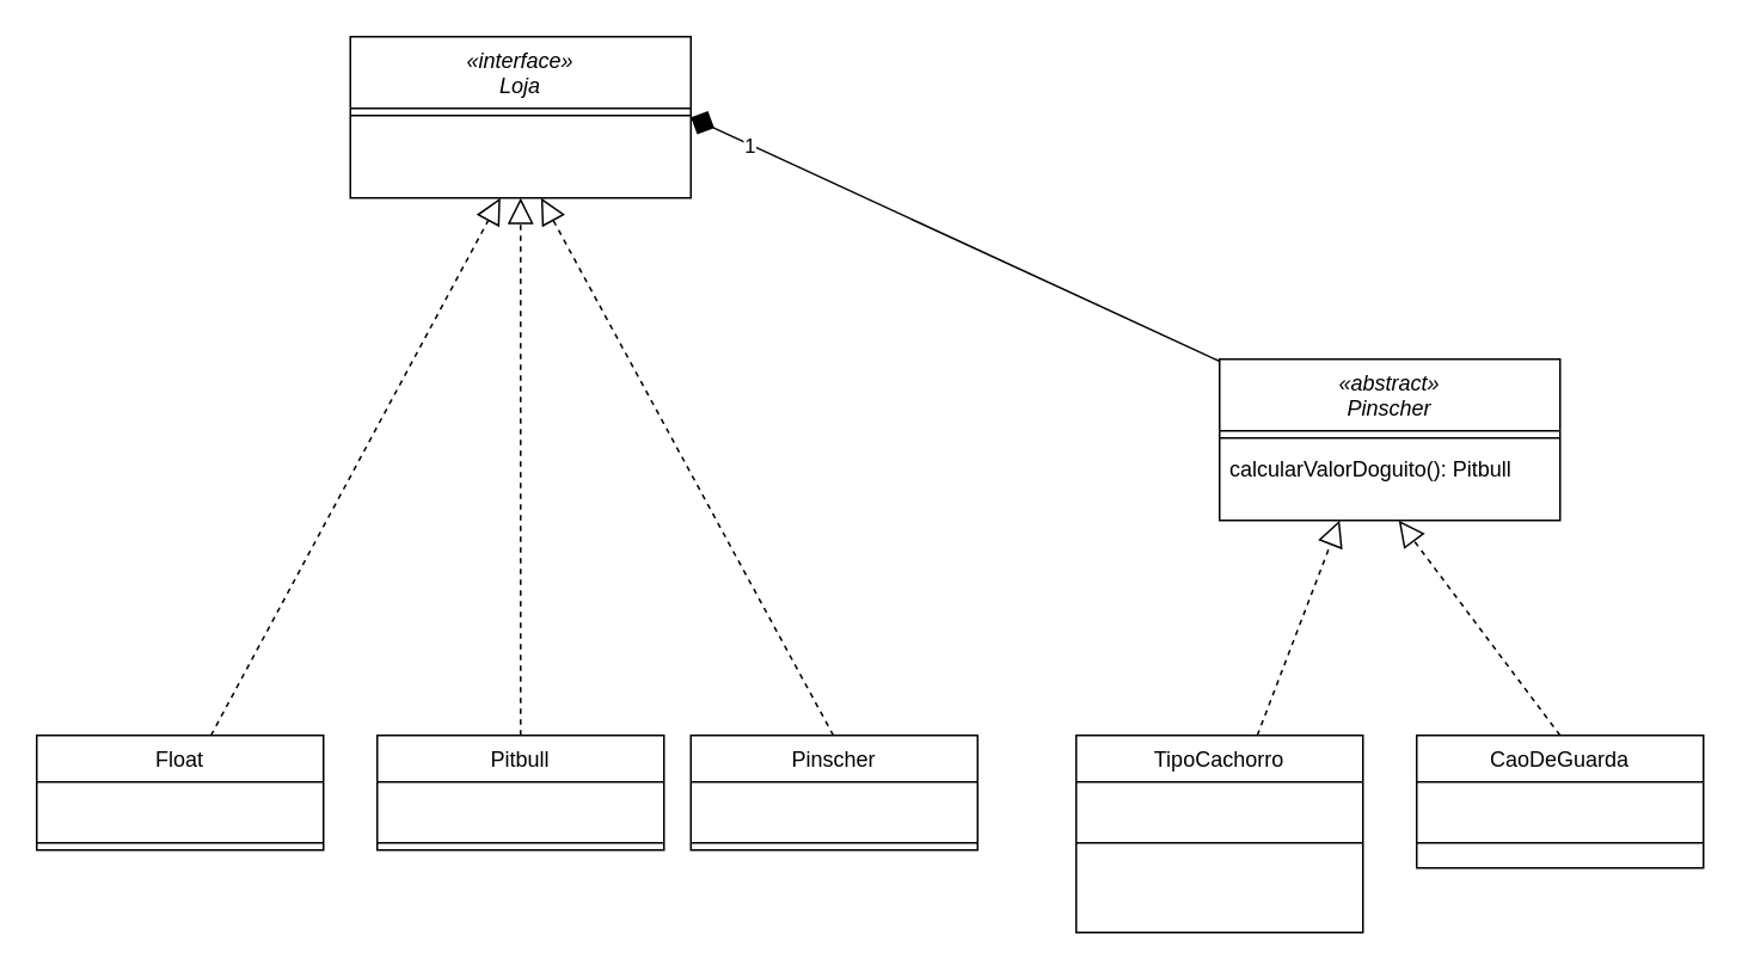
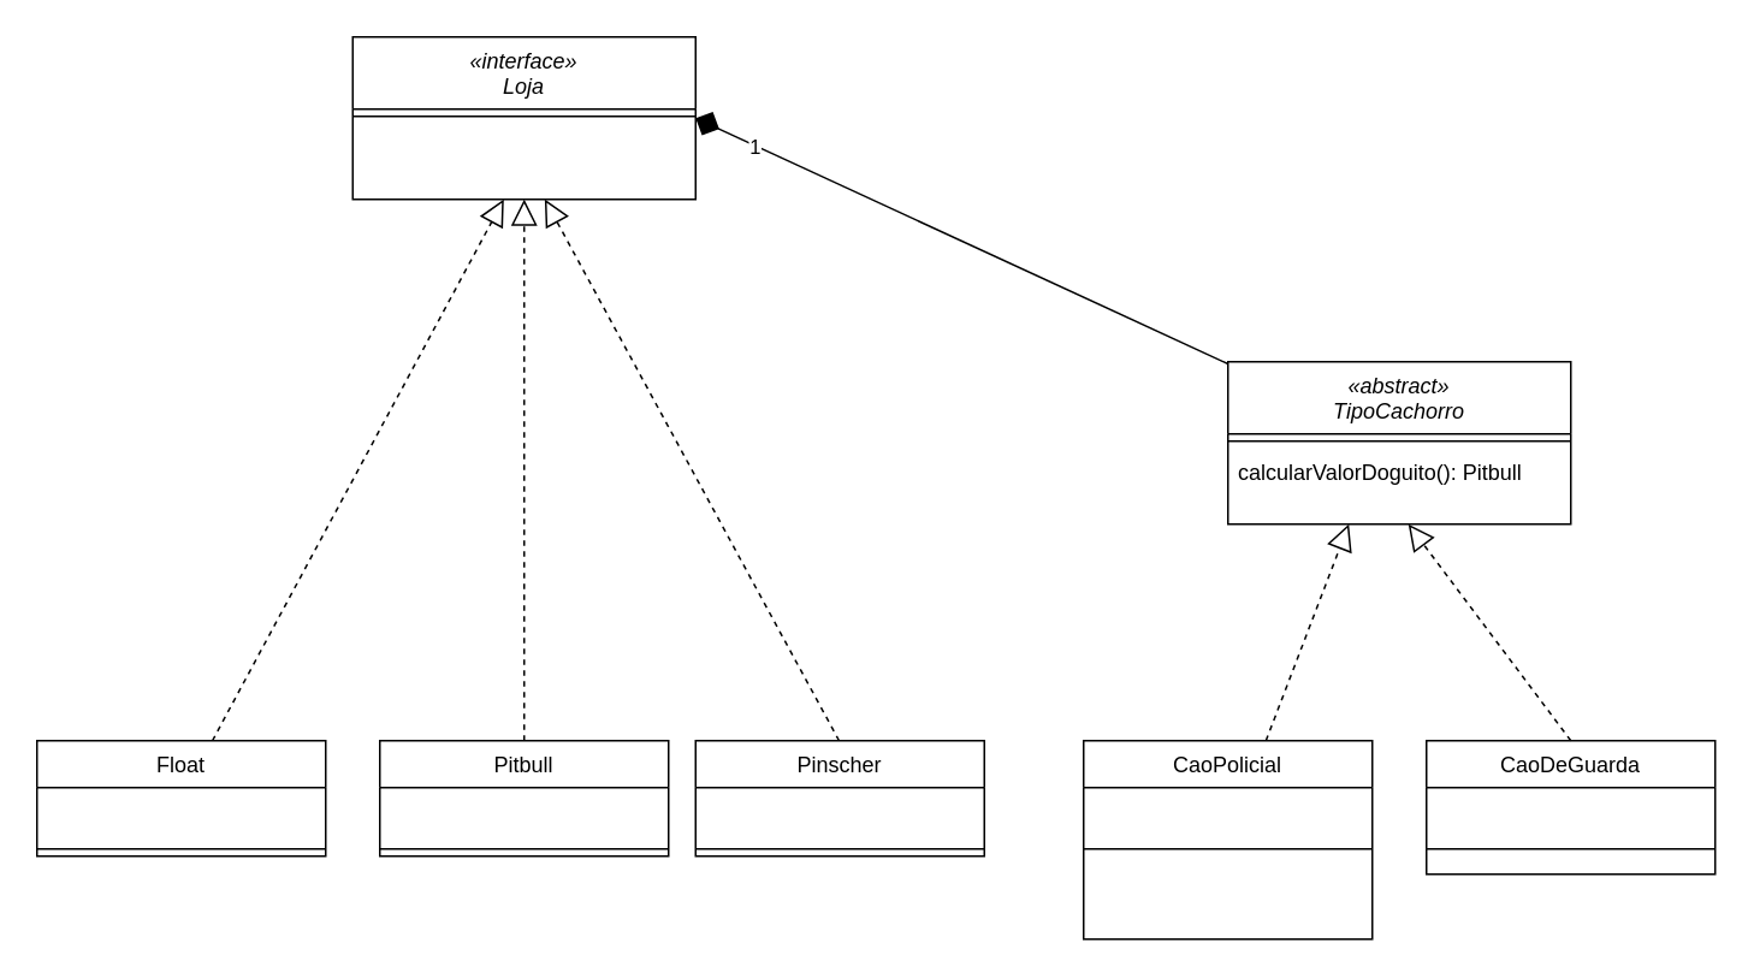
  <mxCell id="0" />
  <mxCell id="1" parent="0" />
  <mxCell id="2" value="«interface»&#10;Loja" style="swimlane;fontStyle=2;align=center;verticalAlign=top;childLayout=stackLayout;horizontal=1;startSize=40;horizontalStack=0;resizeParent=1;resizeLast=0;collapsible=1;marginBottom=0;rounded=0;shadow=0;strokeWidth=1;" parent="1" vertex="1"><mxGeometry x="195" y="20" width="190" height="90" as="geometry"><mxRectangle x="220" y="120" width="160" height="26" as="alternateBounds" /></mxGeometry></mxCell>
  <mxCell id="3" value="" style="line;html=1;strokeWidth=1;align=left;verticalAlign=middle;spacingTop=-1;spacingLeft=3;spacingRight=3;rotatable=0;labelPosition=right;points=[];portConstraint=eastwest;" parent="2" vertex="1"><mxGeometry y="40" width="190" height="8" as="geometry" /></mxCell>
  <mxCell id="4" value="CaoDeGuarda" style="swimlane;fontStyle=0;align=center;verticalAlign=top;childLayout=stackLayout;horizontal=1;startSize=26;horizontalStack=0;resizeParent=1;resizeLast=0;collapsible=1;marginBottom=0;rounded=0;shadow=0;strokeWidth=1;" parent="1" vertex="1"><mxGeometry x="790" y="410" width="160" height="74" as="geometry"><mxRectangle x="340" y="380" width="170" height="26" as="alternateBounds" /></mxGeometry></mxCell>
  <mxCell id="5" value="&lt;div style=&quot;&quot;&gt;&lt;br&gt;&lt;/div&gt;" style="text;html=1;align=left;verticalAlign=middle;resizable=0;points=[];autosize=1;strokeColor=none;fillColor=none;" parent="4" vertex="1"><mxGeometry y="26" width="160" height="30" as="geometry" /></mxCell>
  <mxCell id="6" value="" style="line;html=1;strokeWidth=1;align=left;verticalAlign=middle;spacingTop=-1;spacingLeft=3;spacingRight=3;rotatable=0;labelPosition=right;points=[];portConstraint=eastwest;" parent="4" vertex="1"><mxGeometry y="56" width="160" height="8" as="geometry" /></mxCell>
  <mxCell id="7" value="Pitbull" style="swimlane;fontStyle=0;align=center;verticalAlign=top;childLayout=stackLayout;horizontal=1;startSize=26;horizontalStack=0;resizeParent=1;resizeLast=0;collapsible=1;marginBottom=0;rounded=0;shadow=0;strokeWidth=1;" parent="1" vertex="1"><mxGeometry x="210" y="410" width="160" height="64" as="geometry"><mxRectangle x="340" y="380" width="170" height="26" as="alternateBounds" /></mxGeometry></mxCell>
  <mxCell id="8" value="&lt;div style=&quot;&quot;&gt;&lt;br&gt;&lt;/div&gt;" style="text;html=1;align=left;verticalAlign=middle;resizable=0;points=[];autosize=1;strokeColor=none;fillColor=none;" parent="7" vertex="1"><mxGeometry y="26" width="160" height="30" as="geometry" /></mxCell>
  <mxCell id="9" value="" style="line;html=1;strokeWidth=1;align=left;verticalAlign=middle;spacingTop=-1;spacingLeft=3;spacingRight=3;rotatable=0;labelPosition=right;points=[];portConstraint=eastwest;" parent="7" vertex="1"><mxGeometry y="56" width="160" height="8" as="geometry" /></mxCell>
  <mxCell id="10" value="" style="endArrow=block;dashed=1;endFill=0;endSize=12;html=1;rounded=0;" parent="1" source="7" edge="1"><mxGeometry width="160" relative="1" as="geometry"><mxPoint x="290" y="400" as="sourcePoint" /><mxPoint x="290" y="110" as="targetPoint" /></mxGeometry></mxCell>
  <mxCell id="11" value="Pinscher" style="swimlane;fontStyle=0;align=center;verticalAlign=top;childLayout=stackLayout;horizontal=1;startSize=26;horizontalStack=0;resizeParent=1;resizeLast=0;collapsible=1;marginBottom=0;rounded=0;shadow=0;strokeWidth=1;" parent="1" vertex="1"><mxGeometry x="385" y="410" width="160" height="64" as="geometry"><mxRectangle x="340" y="380" width="170" height="26" as="alternateBounds" /></mxGeometry></mxCell>
  <mxCell id="12" value="&lt;div style=&quot;&quot;&gt;&lt;br&gt;&lt;/div&gt;" style="text;html=1;align=left;verticalAlign=middle;resizable=0;points=[];autosize=1;strokeColor=none;fillColor=none;" parent="11" vertex="1"><mxGeometry y="26" width="160" height="30" as="geometry" /></mxCell>
  <mxCell id="13" value="" style="line;html=1;strokeWidth=1;align=left;verticalAlign=middle;spacingTop=-1;spacingLeft=3;spacingRight=3;rotatable=0;labelPosition=right;points=[];portConstraint=eastwest;" parent="11" vertex="1"><mxGeometry y="56" width="160" height="8" as="geometry" /></mxCell>
  <mxCell id="14" value="" style="endArrow=block;dashed=1;endFill=0;endSize=12;html=1;rounded=0;" parent="1" edge="1"><mxGeometry width="160" relative="1" as="geometry"><mxPoint x="464.5" y="410" as="sourcePoint" /><mxPoint x="301.416" y="110" as="targetPoint" /></mxGeometry></mxCell>
  <mxCell id="15" value="Float&#10;" style="swimlane;fontStyle=0;align=center;verticalAlign=top;childLayout=stackLayout;horizontal=1;startSize=26;horizontalStack=0;resizeParent=1;resizeLast=0;collapsible=1;marginBottom=0;rounded=0;shadow=0;strokeWidth=1;" parent="1" vertex="1"><mxGeometry x="20" y="410" width="160" height="64" as="geometry"><mxRectangle x="340" y="380" width="170" height="26" as="alternateBounds" /></mxGeometry></mxCell>
  <mxCell id="16" value="&lt;div style=&quot;&quot;&gt;&lt;br&gt;&lt;/div&gt;" style="text;html=1;align=left;verticalAlign=middle;resizable=0;points=[];autosize=1;strokeColor=none;fillColor=none;" parent="15" vertex="1"><mxGeometry y="26" width="160" height="30" as="geometry" /></mxCell>
  <mxCell id="17" value="" style="line;html=1;strokeWidth=1;align=left;verticalAlign=middle;spacingTop=-1;spacingLeft=3;spacingRight=3;rotatable=0;labelPosition=right;points=[];portConstraint=eastwest;" parent="15" vertex="1"><mxGeometry y="56" width="160" height="8" as="geometry" /></mxCell>
  <mxCell id="18" value="" style="endArrow=block;dashed=1;endFill=0;endSize=12;html=1;rounded=0;" parent="1" source="15" edge="1"><mxGeometry width="160" relative="1" as="geometry"><mxPoint x="80" y="410" as="sourcePoint" /><mxPoint x="278.697" y="110" as="targetPoint" /></mxGeometry></mxCell>
- <mxCell id="19" value="TipoCachorro" style="swimlane;fontStyle=0;align=center;verticalAlign=top;childLayout=stackLayout;horizontal=1;startSize=26;horizontalStack=0;resizeParent=1;resizeLast=0;collapsible=1;marginBottom=0;rounded=0;shadow=0;strokeWidth=1;" parent="1" vertex="1"><mxGeometry x="600" y="410" width="160" height="110" as="geometry"><mxRectangle x="340" y="380" width="170" height="26" as="alternateBounds" /></mxGeometry></mxCell>
+ <mxCell id="19" value="CaoPolicial" style="swimlane;fontStyle=0;align=center;verticalAlign=top;childLayout=stackLayout;horizontal=1;startSize=26;horizontalStack=0;resizeParent=1;resizeLast=0;collapsible=1;marginBottom=0;rounded=0;shadow=0;strokeWidth=1;" parent="1" vertex="1"><mxGeometry x="600" y="410" width="160" height="110" as="geometry"><mxRectangle x="340" y="380" width="170" height="26" as="alternateBounds" /></mxGeometry></mxCell>
  <mxCell id="20" value="&lt;div style=&quot;&quot;&gt;&lt;br&gt;&lt;/div&gt;" style="text;html=1;align=left;verticalAlign=middle;resizable=0;points=[];autosize=1;strokeColor=none;fillColor=none;" parent="19" vertex="1"><mxGeometry y="26" width="160" height="30" as="geometry" /></mxCell>
  <mxCell id="21" value="" style="line;html=1;strokeWidth=1;align=left;verticalAlign=middle;spacingTop=-1;spacingLeft=3;spacingRight=3;rotatable=0;labelPosition=right;points=[];portConstraint=eastwest;" parent="19" vertex="1"><mxGeometry y="56" width="160" height="8" as="geometry" /></mxCell>
- <mxCell id="22" value="«abstract»&#10;Pinscher" style="swimlane;fontStyle=2;align=center;verticalAlign=top;childLayout=stackLayout;horizontal=1;startSize=40;horizontalStack=0;resizeParent=1;resizeLast=0;collapsible=1;marginBottom=0;rounded=0;shadow=0;strokeWidth=1;" parent="1" vertex="1"><mxGeometry x="680" y="200" width="190" height="90" as="geometry"><mxRectangle x="220" y="120" width="160" height="26" as="alternateBounds" /></mxGeometry></mxCell>
+ <mxCell id="22" value="«abstract»&#10;TipoCachorro" style="swimlane;fontStyle=2;align=center;verticalAlign=top;childLayout=stackLayout;horizontal=1;startSize=40;horizontalStack=0;resizeParent=1;resizeLast=0;collapsible=1;marginBottom=0;rounded=0;shadow=0;strokeWidth=1;" parent="1" vertex="1"><mxGeometry x="680" y="200" width="190" height="90" as="geometry"><mxRectangle x="220" y="120" width="160" height="26" as="alternateBounds" /></mxGeometry></mxCell>
  <mxCell id="23" value="" style="line;html=1;strokeWidth=1;align=left;verticalAlign=middle;spacingTop=-1;spacingLeft=3;spacingRight=3;rotatable=0;labelPosition=right;points=[];portConstraint=eastwest;" parent="22" vertex="1"><mxGeometry y="40" width="190" height="8" as="geometry" /></mxCell>
  <mxCell id="24" value="calcularValorDoguito(): Pitbull" style="text;align=left;verticalAlign=top;spacingLeft=4;spacingRight=4;overflow=hidden;rotatable=0;points=[[0,0.5],[1,0.5]];portConstraint=eastwest;" parent="22" vertex="1"><mxGeometry y="48" width="190" height="42" as="geometry" /></mxCell>
  <mxCell id="25" value="" style="endArrow=diamond;endFill=1;endSize=12;html=1;rounded=0;entryX=1;entryY=0.5;entryDx=0;entryDy=0;" parent="1" source="22" target="2" edge="1"><mxGeometry width="160" relative="1" as="geometry"><mxPoint x="360" y="270" as="sourcePoint" /><mxPoint x="430" y="240" as="targetPoint" /></mxGeometry></mxCell>
  <mxCell id="26" value="1" style="edgeLabel;html=1;align=center;verticalAlign=middle;resizable=0;points=[];" parent="25" vertex="1" connectable="0"><mxGeometry x="0.776" relative="1" as="geometry"><mxPoint as="offset" /></mxGeometry></mxCell>
  <mxCell id="27" value="" style="endArrow=block;dashed=1;endFill=0;endSize=12;html=1;rounded=0;exitX=0.5;exitY=0;exitDx=0;exitDy=0;" parent="1" source="4" edge="1"><mxGeometry width="160" relative="1" as="geometry"><mxPoint x="870" y="400" as="sourcePoint" /><mxPoint x="779.999" y="290" as="targetPoint" /></mxGeometry></mxCell>
  <mxCell id="28" value="" style="endArrow=block;dashed=1;endFill=0;endSize=12;html=1;rounded=0;" parent="1" source="19" edge="1"><mxGeometry width="160" relative="1" as="geometry"><mxPoint x="837" y="410" as="sourcePoint" /><mxPoint x="746.999" y="290" as="targetPoint" /></mxGeometry></mxCell>
